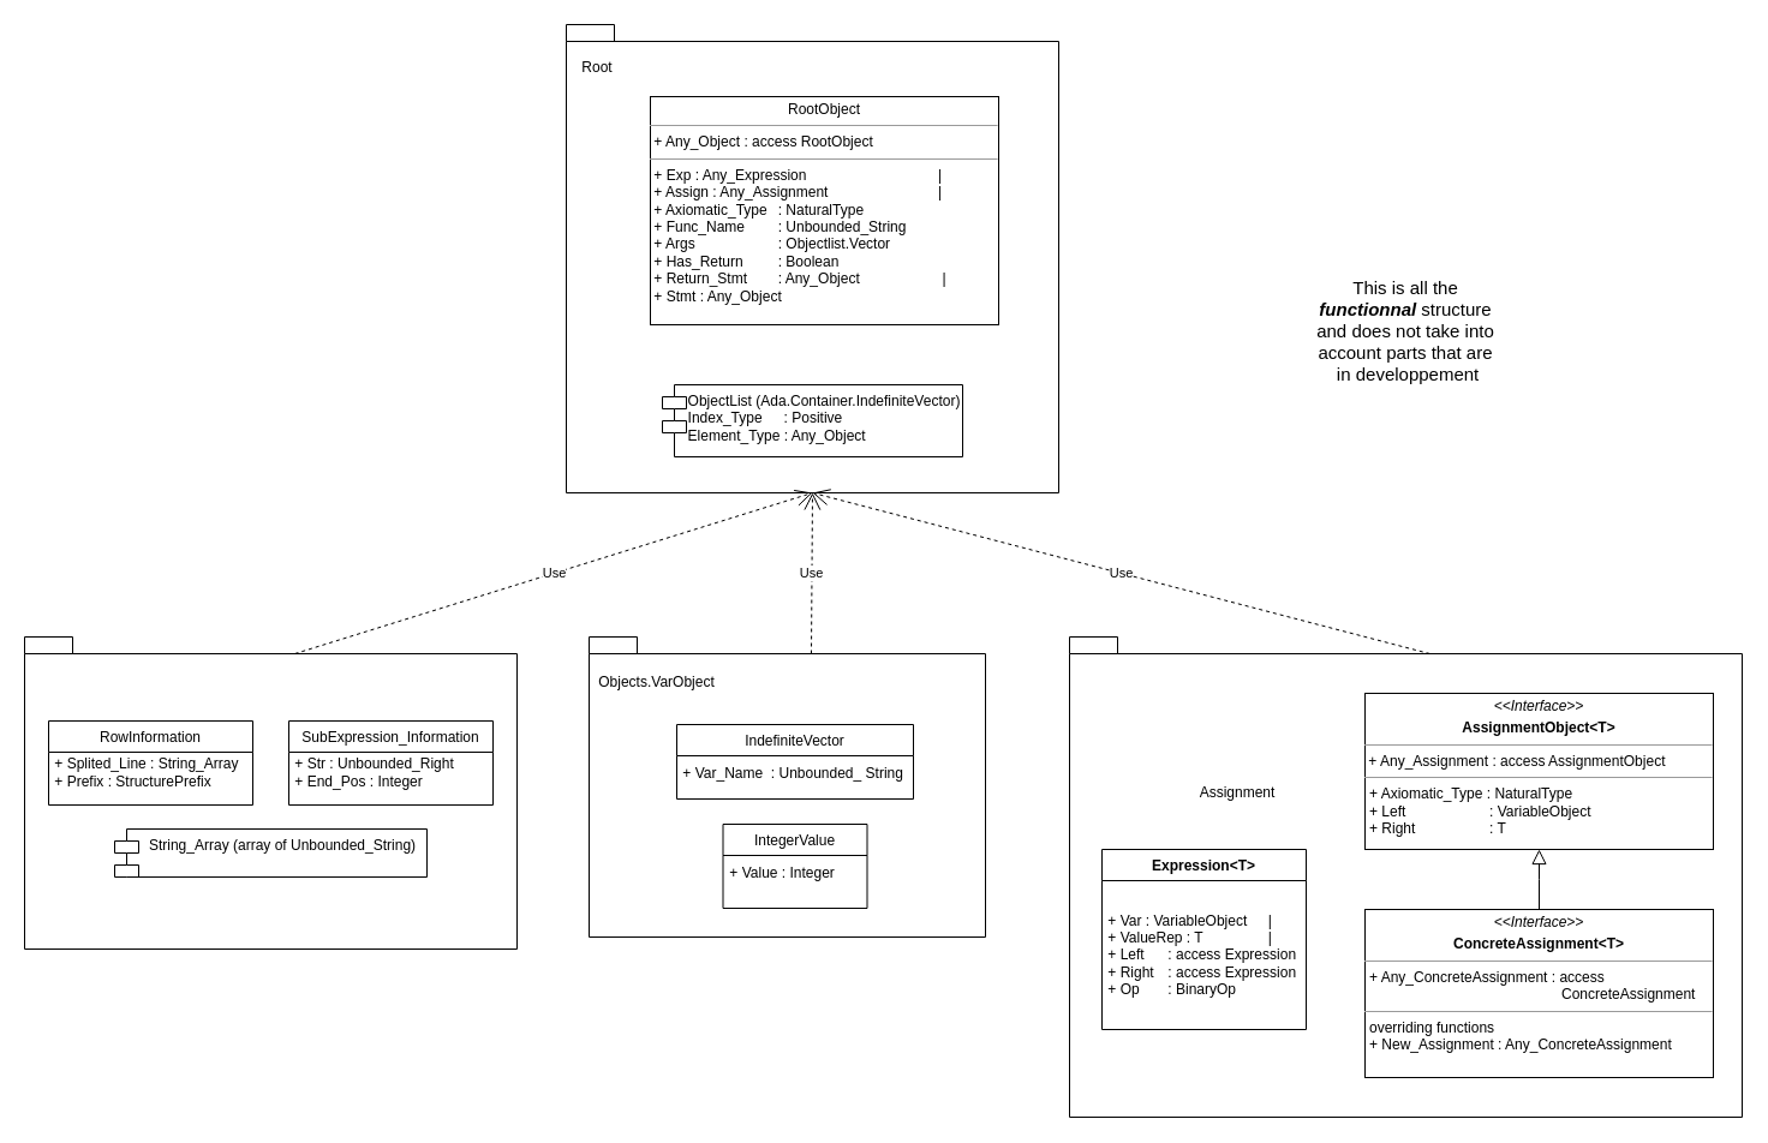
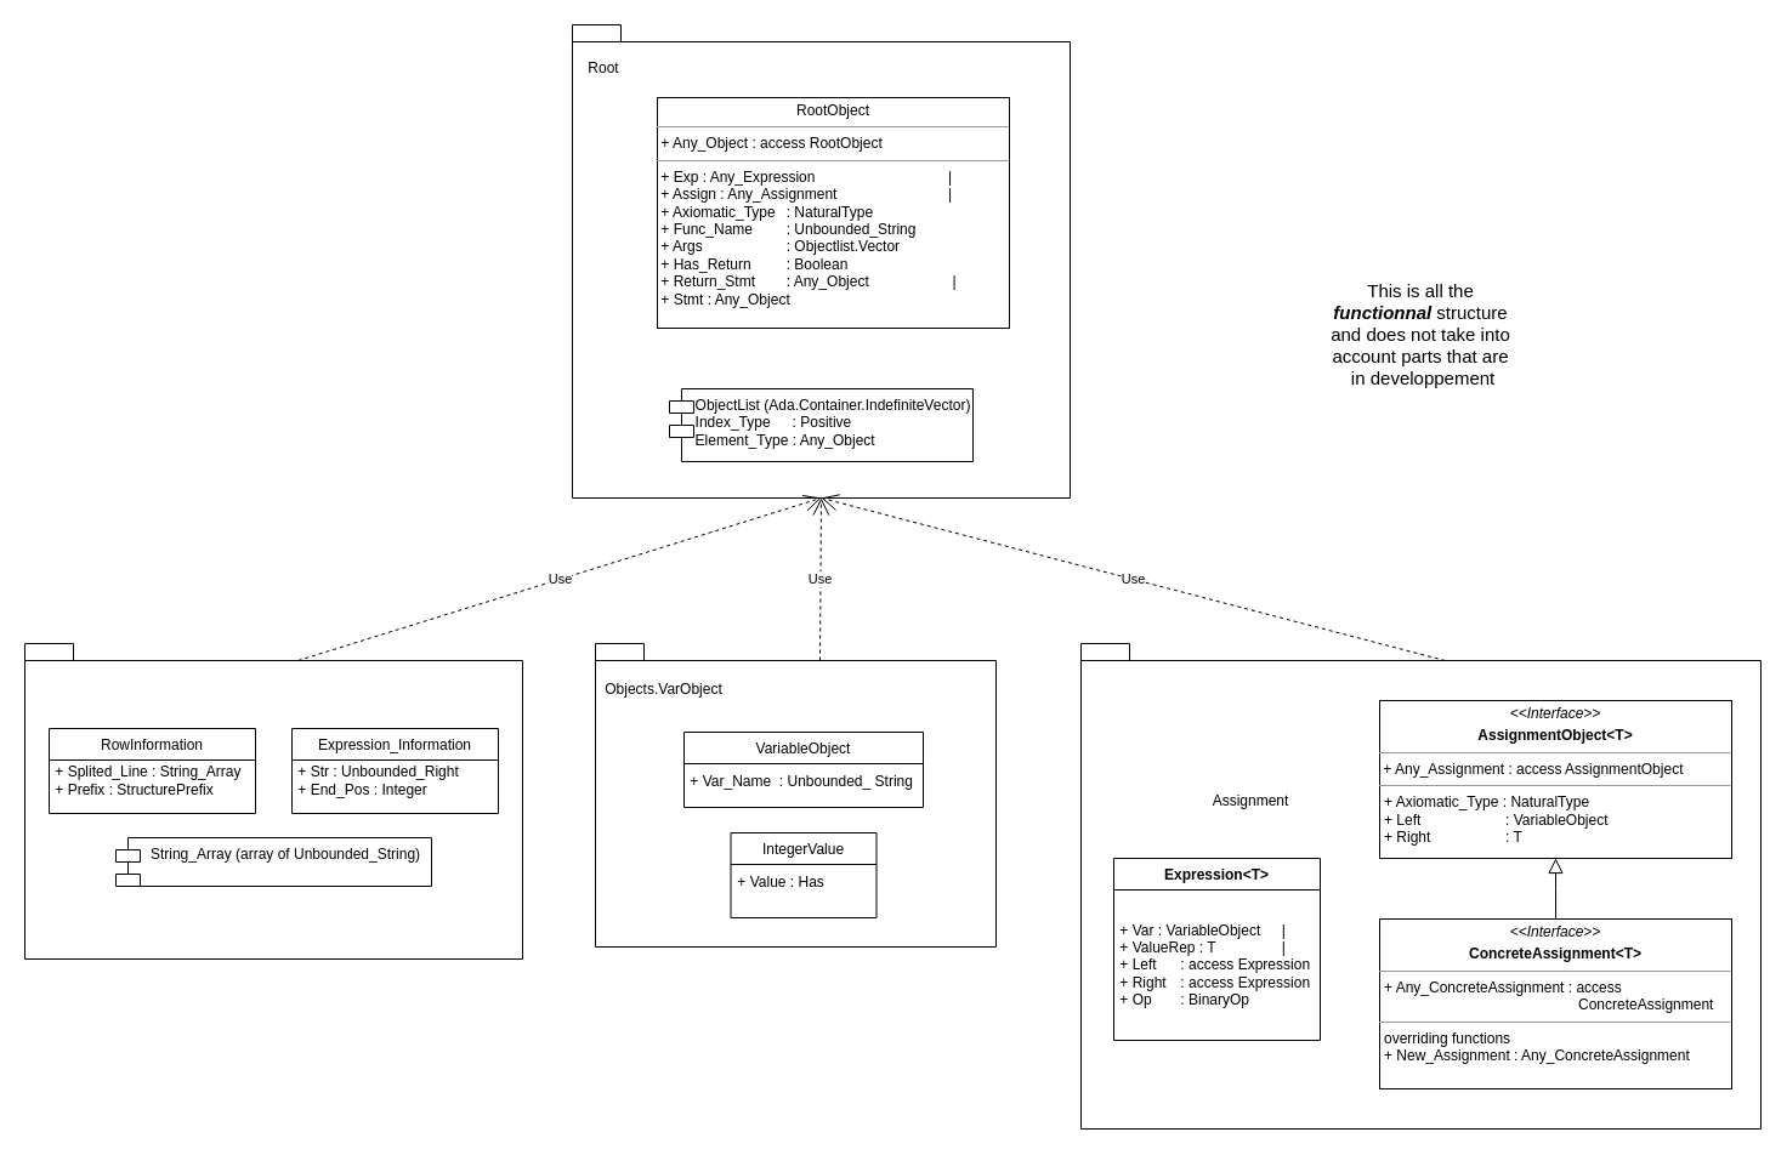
  <mxCell id="0" />
  <mxCell id="1" parent="0" />
  <mxCell id="2" value="&lt;div&gt;&lt;font style=&quot;font-size: 15px;&quot;&gt;This is all the &lt;i&gt;&lt;br&gt;&lt;/i&gt;&lt;/font&gt;&lt;/div&gt;&lt;div&gt;&lt;font style=&quot;font-size: 15px;&quot;&gt;&lt;i&gt;&lt;b&gt;functionnal&lt;/b&gt;&lt;/i&gt; structure&lt;/font&gt;&lt;/div&gt;&lt;div&gt;&lt;font style=&quot;font-size: 15px;&quot;&gt;&amp;nbsp;and does not take into&amp;nbsp;&lt;/font&gt;&lt;/div&gt;&lt;div&gt;&lt;font style=&quot;font-size: 15px;&quot;&gt;account parts that are&lt;/font&gt;&lt;/div&gt;&lt;div&gt;&lt;font style=&quot;font-size: 15px;&quot;&gt;&amp;nbsp;in developpement&lt;br&gt;&lt;/font&gt;&lt;/div&gt;" style="text;html=1;strokeColor=none;fillColor=none;align=center;verticalAlign=middle;whiteSpace=wrap;rounded=0;" parent="1" vertex="1"><mxGeometry x="1080" y="210" width="180" height="130" as="geometry" /></mxCell>
  <mxCell id="3" value="" style="group" vertex="1" connectable="0" parent="1"><mxGeometry x="890" y="530" width="560" height="400" as="geometry" /></mxCell>
  <mxCell id="4" value="" style="group;movable=1;resizable=1;rotatable=1;deletable=1;editable=1;locked=0;connectable=1;" parent="3" vertex="1" connectable="0"><mxGeometry width="560" height="400" as="geometry" /></mxCell>
  <mxCell id="5" value="" style="shape=folder;fontStyle=1;spacingTop=10;tabWidth=40;tabHeight=14;tabPosition=left;html=1;whiteSpace=wrap;" parent="4" vertex="1"><mxGeometry width="560" height="400" as="geometry" /></mxCell>
  <mxCell id="6" value="Assignment" style="text;html=1;align=center;verticalAlign=middle;whiteSpace=wrap;rounded=0;" parent="4" vertex="1"><mxGeometry x="110" y="115" width="60" height="30" as="geometry" /></mxCell>
  <mxCell id="7" value="&lt;p style=&quot;margin:0px;margin-top:4px;text-align:center;&quot;&gt;&lt;i&gt;&amp;lt;&amp;lt;Interface&amp;gt;&amp;gt;&lt;/i&gt;&lt;/p&gt;&lt;p style=&quot;margin:0px;margin-top:4px;text-align:center;&quot;&gt;&lt;b&gt;AssignmentObject&amp;lt;T&amp;gt;&lt;/b&gt;&lt;br&gt;&lt;/p&gt;&lt;hr size=&quot;1&quot;&gt;&amp;nbsp;+ Any_Assignment : access AssignmentObject&lt;br&gt;&lt;hr size=&quot;1&quot;&gt;&lt;p style=&quot;margin:0px;margin-left:4px;&quot;&gt;+ Axiomatic_Type : NaturalType&lt;br&gt;+ Left&lt;span style=&quot;white-space: pre;&quot;&gt;&#09;&lt;/span&gt;&lt;span style=&quot;white-space: pre;&quot;&gt;&#09;&lt;/span&gt;&amp;nbsp;&amp;nbsp;&amp;nbsp;&amp;nbsp;&amp;nbsp; : VariableObject&lt;/p&gt;&lt;p style=&quot;margin:0px;margin-left:4px;&quot;&gt;+ Right&lt;span style=&quot;white-space: pre;&quot;&gt;&#09;&lt;/span&gt;&lt;span style=&quot;white-space: pre;&quot;&gt;&#09;&lt;/span&gt;&amp;nbsp;&amp;nbsp;&amp;nbsp;&amp;nbsp;&amp;nbsp; : T&lt;br&gt;&lt;/p&gt;" style="verticalAlign=top;align=left;overflow=fill;fontSize=12;fontFamily=Helvetica;html=1;whiteSpace=wrap;movable=1;resizable=1;rotatable=1;deletable=1;editable=1;locked=0;connectable=1;" parent="3" vertex="1"><mxGeometry x="246" y="47" width="290" height="130" as="geometry" /></mxCell>
  <mxCell id="8" value="&lt;p style=&quot;margin:0px;margin-top:4px;text-align:center;&quot;&gt;&lt;i&gt;&amp;lt;&amp;lt;Interface&amp;gt;&amp;gt;&lt;/i&gt;&lt;/p&gt;&lt;p style=&quot;margin:0px;margin-top:4px;text-align:center;&quot;&gt;&lt;b&gt;ConcreteAssignment&amp;lt;T&amp;gt;&lt;/b&gt;&lt;br&gt;&lt;/p&gt;&lt;hr size=&quot;1&quot;&gt;&lt;p style=&quot;margin:0px;margin-left:4px;&quot;&gt;+ Any_ConcreteAssignment : access &lt;span style=&quot;white-space: pre;&quot;&gt;&#09;&lt;/span&gt;&lt;span style=&quot;white-space: pre;&quot;&gt;&#09;&lt;/span&gt;&lt;span style=&quot;white-space: pre;&quot;&gt;&#09;&lt;/span&gt;&lt;span style=&quot;white-space: pre;&quot;&gt;&#09;&lt;/span&gt;&lt;span style=&quot;white-space: pre;&quot;&gt;&#09;&lt;/span&gt;&lt;span style=&quot;white-space: pre;&quot;&gt;&#09;&lt;/span&gt;ConcreteAssignment&lt;br&gt;&lt;/p&gt;&lt;hr size=&quot;1&quot;&gt;&lt;p style=&quot;margin:0px;margin-left:4px;&quot;&gt;overriding functions&lt;br&gt;+ New_Assignment : Any_ConcreteAssignment&lt;br&gt;&lt;/p&gt;" style="verticalAlign=top;align=left;overflow=fill;fontSize=12;fontFamily=Helvetica;html=1;whiteSpace=wrap;movable=1;resizable=1;rotatable=1;deletable=1;editable=1;locked=0;connectable=1;" parent="3" vertex="1"><mxGeometry x="246" y="227" width="290" height="140" as="geometry" /></mxCell>
  <mxCell id="9" value="Expression&lt;T&gt;" style="swimlane;fontStyle=1;align=center;verticalAlign=top;childLayout=stackLayout;horizontal=1;startSize=26;horizontalStack=0;resizeParent=1;resizeLast=0;collapsible=1;marginBottom=0;rounded=0;shadow=0;strokeWidth=1;movable=1;resizable=1;rotatable=1;deletable=1;editable=1;locked=0;connectable=1;" parent="3" vertex="1"><mxGeometry x="27" y="177" width="170" height="150" as="geometry"><mxRectangle x="130" y="380" width="160" height="26" as="alternateBounds" /></mxGeometry></mxCell>
  <mxCell id="10" value="&lt;div align=&quot;left&quot;&gt;&amp;nbsp;+ Var : VariableObject &lt;span style=&quot;white-space: pre;&quot;&gt;&#09;&lt;/span&gt; |&lt;/div&gt;&lt;div align=&quot;left&quot;&gt;&amp;nbsp;+ ValueRep : T&lt;span style=&quot;white-space: pre;&quot;&gt;&#09;&lt;/span&gt;&lt;span style=&quot;white-space: pre;&quot;&gt;&#09;&lt;/span&gt; |&lt;/div&gt;&lt;div align=&quot;left&quot;&gt;&amp;nbsp;+ Left&lt;span style=&quot;white-space: pre;&quot;&gt;&#09;&lt;/span&gt;: access Expression&lt;br&gt;&lt;/div&gt;&lt;div align=&quot;left&quot;&gt;&amp;nbsp;+ Right &lt;span style=&quot;white-space: pre;&quot;&gt;&#09;&lt;/span&gt;: access Expression&lt;br&gt;&lt;/div&gt;&lt;div align=&quot;left&quot;&gt;&amp;nbsp;+ Op&amp;nbsp;&amp;nbsp;&amp;nbsp;&amp;nbsp; &lt;span style=&quot;white-space: pre;&quot;&gt;&#09;&lt;/span&gt;: BinaryOp&lt;br&gt;&lt;/div&gt;" style="text;html=1;strokeColor=none;fillColor=none;align=left;verticalAlign=middle;whiteSpace=wrap;rounded=0;" parent="9" vertex="1"><mxGeometry y="26" width="170" height="124" as="geometry" /></mxCell>
  <mxCell id="11" value="" style="endArrow=block;endSize=10;endFill=0;shadow=0;strokeWidth=1;rounded=0;edgeStyle=elbowEdgeStyle;elbow=vertical;entryX=0.5;entryY=1;entryDx=0;entryDy=0;exitX=0.5;exitY=0;exitDx=0;exitDy=0;" parent="3" source="8" target="7" edge="1"><mxGeometry width="160" relative="1" as="geometry"><mxPoint x="539" y="620" as="sourcePoint" /><mxPoint x="549" y="550" as="targetPoint" /></mxGeometry></mxCell>
  <mxCell id="12" value="" style="group" vertex="1" connectable="0" parent="1"><mxGeometry x="490" y="530" width="330" height="250" as="geometry" /></mxCell>
  <mxCell id="13" value="VarObject" style="text;html=1;align=center;verticalAlign=middle;whiteSpace=wrap;rounded=0;" vertex="1" parent="12"><mxGeometry x="13" y="29" width="60" height="30" as="geometry" /></mxCell>
  <mxCell id="14" value="" style="group" vertex="1" connectable="0" parent="12"><mxGeometry width="330" height="250" as="geometry" /></mxCell>
  <mxCell id="15" value="" style="shape=folder;fontStyle=1;spacingTop=10;tabWidth=40;tabHeight=14;tabPosition=left;html=1;whiteSpace=wrap;" vertex="1" parent="14"><mxGeometry width="330" height="250" as="geometry" /></mxCell>
- <mxCell id="16" value="IndefiniteVector" style="swimlane;fontStyle=0;align=center;verticalAlign=top;childLayout=stackLayout;horizontal=1;startSize=26;horizontalStack=0;resizeParent=1;resizeLast=0;collapsible=1;marginBottom=0;rounded=0;shadow=0;strokeWidth=1;" parent="14" vertex="1"><mxGeometry x="73" y="73" width="197" height="62" as="geometry"><mxRectangle x="130" y="380" width="160" height="26" as="alternateBounds" /></mxGeometry></mxCell>
+ <mxCell id="16" value="VariableObject" style="swimlane;fontStyle=0;align=center;verticalAlign=top;childLayout=stackLayout;horizontal=1;startSize=26;horizontalStack=0;resizeParent=1;resizeLast=0;collapsible=1;marginBottom=0;rounded=0;shadow=0;strokeWidth=1;" parent="14" vertex="1"><mxGeometry x="73" y="73" width="197" height="62" as="geometry"><mxRectangle x="130" y="380" width="160" height="26" as="alternateBounds" /></mxGeometry></mxCell>
  <mxCell id="17" value="&amp;nbsp;+ Var_Name&amp;nbsp; : Unbounded_ String" style="text;html=1;strokeColor=none;fillColor=none;align=left;verticalAlign=middle;whiteSpace=wrap;rounded=0;container=0;" parent="16" vertex="1"><mxGeometry y="26" width="197" height="30" as="geometry" /></mxCell>
  <mxCell id="18" value="IntegerValue" style="swimlane;fontStyle=0;align=center;verticalAlign=top;childLayout=stackLayout;horizontal=1;startSize=26;horizontalStack=0;resizeParent=1;resizeLast=0;collapsible=1;marginBottom=0;rounded=0;shadow=0;strokeWidth=1;container=0;" parent="14" vertex="1"><mxGeometry x="111.5" y="156" width="120" height="70" as="geometry"><mxRectangle x="130" y="380" width="160" height="26" as="alternateBounds" /></mxGeometry></mxCell>
- <mxCell id="19" value="&lt;div align=&quot;left&quot;&gt;&amp;nbsp;+ Value : Integer&lt;/div&gt;" style="text;html=1;strokeColor=none;fillColor=none;align=left;verticalAlign=middle;whiteSpace=wrap;rounded=0;" parent="18" vertex="1"><mxGeometry y="26" width="120" height="30" as="geometry" /></mxCell>
+ <mxCell id="19" value="&lt;div align=&quot;left&quot;&gt;&amp;nbsp;+ Value : Has&lt;/div&gt;" style="text;html=1;strokeColor=none;fillColor=none;align=left;verticalAlign=middle;whiteSpace=wrap;rounded=0;" parent="18" vertex="1"><mxGeometry y="26" width="120" height="30" as="geometry" /></mxCell>
  <mxCell id="20" value="Objects.VarObject" style="text;html=1;align=center;verticalAlign=middle;whiteSpace=wrap;rounded=0;" vertex="1" parent="14"><mxGeometry x="13" y="23" width="87" height="30" as="geometry" /></mxCell>
  <mxCell id="21" value="" style="group" vertex="1" connectable="0" parent="1"><mxGeometry x="467" y="20" width="414" height="390" as="geometry" /></mxCell>
  <mxCell id="22" value="package" style="shape=folder;fontStyle=1;spacingTop=10;tabWidth=40;tabHeight=14;tabPosition=left;html=1;whiteSpace=wrap;" vertex="1" parent="21"><mxGeometry x="4" width="410" height="390" as="geometry" /></mxCell>
  <mxCell id="23" value="&lt;p style=&quot;margin:0px;margin-top:4px;text-align:center;&quot;&gt;RootObject&lt;br&gt;&lt;/p&gt;&lt;hr size=&quot;1&quot;&gt;&amp;nbsp;+ Any_Object : access RootObject&lt;br&gt;&lt;hr size=&quot;1&quot;&gt;&amp;nbsp;+ Exp : Any_Expression &lt;span style=&quot;white-space: pre;&quot;&gt;&#09;&lt;/span&gt;&lt;span style=&quot;white-space: pre;&quot;&gt;&#09;&lt;/span&gt;&lt;span style=&quot;white-space: pre;&quot;&gt;&#09;&lt;/span&gt;&lt;span style=&quot;white-space: pre;&quot;&gt;&#09;&lt;/span&gt;|&lt;br&gt;&amp;nbsp;+ Assign : Any_Assignment &lt;span style=&quot;white-space: pre;&quot;&gt;&#09;&lt;/span&gt;&lt;span style=&quot;white-space: pre;&quot;&gt;&#09;&lt;/span&gt;&lt;span style=&quot;white-space: pre;&quot;&gt;&#09;&lt;/span&gt;&lt;span style=&quot;white-space: pre;&quot;&gt;&#09;&lt;/span&gt;| &lt;br&gt;&amp;nbsp;+ Axiomatic_Type &lt;span style=&quot;white-space: pre;&quot;&gt;&#09;&lt;/span&gt;: NaturalType&lt;br&gt;&amp;nbsp;+ Func_Name &lt;span style=&quot;white-space: pre;&quot;&gt;&#09;&lt;/span&gt;: Unbounded_String&lt;br&gt;&amp;nbsp;+ Args &lt;span style=&quot;white-space: pre;&quot;&gt;&#09;&lt;/span&gt;&lt;span style=&quot;white-space: pre;&quot;&gt;&#09;&lt;/span&gt;&lt;span style=&quot;white-space: pre;&quot;&gt;&#09;&lt;/span&gt;: Objectlist.Vector&lt;br&gt;&amp;nbsp;+ Has_Return &lt;span style=&quot;white-space: pre;&quot;&gt;&#09;&lt;/span&gt;: Boolean&lt;br&gt;&amp;nbsp;+ Return_Stmt &lt;span style=&quot;white-space: pre;&quot;&gt;&#09;&lt;/span&gt;: Any_Object&lt;span style=&quot;white-space: pre;&quot;&gt;&#09;&lt;/span&gt;&lt;span style=&quot;white-space: pre;&quot;&gt;&#09;&lt;/span&gt;&lt;span style=&quot;white-space: pre;&quot;&gt;&#09;&lt;/span&gt; |&lt;br&gt;&amp;nbsp;+ Stmt : Any_Object" style="verticalAlign=top;align=left;overflow=fill;fontSize=12;fontFamily=Helvetica;html=1;whiteSpace=wrap;movable=1;resizable=1;rotatable=1;deletable=1;editable=1;locked=0;connectable=1;" vertex="1" parent="21"><mxGeometry x="74" y="60" width="290" height="190" as="geometry" /></mxCell>
  <mxCell id="24" value="ObjectList (Ada.Container.IndefiniteVector)&lt;br&gt;&lt;div align=&quot;left&quot;&gt;Index_Type &lt;span style=&quot;white-space: pre;&quot;&gt;&#09;&lt;/span&gt;: Positive&lt;br&gt;Element_Type : Any_Object&lt;br&gt;&lt;/div&gt;" style="shape=module;align=left;spacingLeft=20;align=center;verticalAlign=top;whiteSpace=wrap;html=1;" vertex="1" parent="21"><mxGeometry x="84" y="300" width="250" height="60" as="geometry" /></mxCell>
  <mxCell id="25" value="Root" style="text;html=1;align=center;verticalAlign=middle;whiteSpace=wrap;rounded=0;" vertex="1" parent="21"><mxGeometry y="26" width="60" height="20" as="geometry" /></mxCell>
  <mxCell id="26" value="Use" style="endArrow=open;endSize=12;dashed=1;html=1;rounded=0;exitX=0;exitY=0;exitDx=300;exitDy=14;exitPerimeter=0;entryX=0.5;entryY=1;entryDx=0;entryDy=0;entryPerimeter=0;" edge="1" parent="1" source="5" target="22"><mxGeometry width="160" relative="1" as="geometry"><mxPoint x="930" y="420" as="sourcePoint" /><mxPoint x="670" y="420" as="targetPoint" /></mxGeometry></mxCell>
  <mxCell id="27" value="Use" style="endArrow=open;endSize=12;dashed=1;html=1;rounded=0;exitX=0;exitY=0;exitDx=185;exitDy=14;exitPerimeter=0;entryX=0.5;entryY=1;entryDx=0;entryDy=0;entryPerimeter=0;" edge="1" parent="1" source="15" target="22"><mxGeometry width="160" relative="1" as="geometry"><mxPoint x="930" y="420" as="sourcePoint" /><mxPoint x="1090" y="420" as="targetPoint" /></mxGeometry></mxCell>
  <mxCell id="28" value="" style="group" vertex="1" connectable="0" parent="1"><mxGeometry x="20" y="530" width="410" height="260" as="geometry" /></mxCell>
  <mxCell id="29" value="" style="shape=folder;fontStyle=1;spacingTop=10;tabWidth=40;tabHeight=14;tabPosition=left;html=1;whiteSpace=wrap;" vertex="1" parent="28"><mxGeometry width="410" height="260" as="geometry" /></mxCell>
  <mxCell id="30" value="RowInformation" style="swimlane;fontStyle=0;align=center;verticalAlign=top;childLayout=stackLayout;horizontal=1;startSize=26;horizontalStack=0;resizeParent=1;resizeLast=0;collapsible=1;marginBottom=0;rounded=0;shadow=0;strokeWidth=1;" vertex="1" parent="28"><mxGeometry x="20" y="70" width="170" height="70" as="geometry"><mxRectangle x="130" y="380" width="160" height="26" as="alternateBounds" /></mxGeometry></mxCell>
  <mxCell id="31" value="&lt;div align=&quot;left&quot;&gt;&amp;nbsp;+ Splited_Line : String_Array &lt;br&gt;&amp;nbsp;+ Prefix : StructurePrefix&lt;/div&gt;" style="text;html=1;strokeColor=none;fillColor=none;align=left;verticalAlign=middle;whiteSpace=wrap;rounded=0;" vertex="1" parent="30"><mxGeometry y="26" width="170" height="34" as="geometry" /></mxCell>
- <mxCell id="32" value="SubExpression_Information" style="swimlane;fontStyle=0;align=center;verticalAlign=top;childLayout=stackLayout;horizontal=1;startSize=26;horizontalStack=0;resizeParent=1;resizeLast=0;collapsible=1;marginBottom=0;rounded=0;shadow=0;strokeWidth=1;" vertex="1" parent="28"><mxGeometry x="220" y="70" width="170" height="70" as="geometry"><mxRectangle x="130" y="380" width="160" height="26" as="alternateBounds" /></mxGeometry></mxCell>
+ <mxCell id="32" value="Expression_Information" style="swimlane;fontStyle=0;align=center;verticalAlign=top;childLayout=stackLayout;horizontal=1;startSize=26;horizontalStack=0;resizeParent=1;resizeLast=0;collapsible=1;marginBottom=0;rounded=0;shadow=0;strokeWidth=1;" vertex="1" parent="28"><mxGeometry x="220" y="70" width="170" height="70" as="geometry"><mxRectangle x="130" y="380" width="160" height="26" as="alternateBounds" /></mxGeometry></mxCell>
  <mxCell id="33" value="&amp;nbsp;+ Str : Unbounded_Right&lt;br&gt;&amp;nbsp;+ End_Pos : Integer" style="text;html=1;strokeColor=none;fillColor=none;align=left;verticalAlign=middle;whiteSpace=wrap;rounded=0;" vertex="1" parent="32"><mxGeometry y="26" width="170" height="34" as="geometry" /></mxCell>
  <mxCell id="34" value="String_Array (array of Unbounded_String)" style="shape=module;align=left;spacingLeft=20;align=center;verticalAlign=top;whiteSpace=wrap;html=1;" vertex="1" parent="28"><mxGeometry x="75" y="160" width="260" height="40" as="geometry" /></mxCell>
  <mxCell id="35" value="Use" style="endArrow=open;endSize=12;dashed=1;html=1;rounded=0;exitX=0;exitY=0;exitDx=225;exitDy=14;exitPerimeter=0;entryX=0.5;entryY=1;entryDx=0;entryDy=0;entryPerimeter=0;" edge="1" parent="1" source="29" target="22"><mxGeometry width="160" relative="1" as="geometry"><mxPoint x="670" y="420" as="sourcePoint" /><mxPoint x="430" y="470" as="targetPoint" /></mxGeometry></mxCell>
